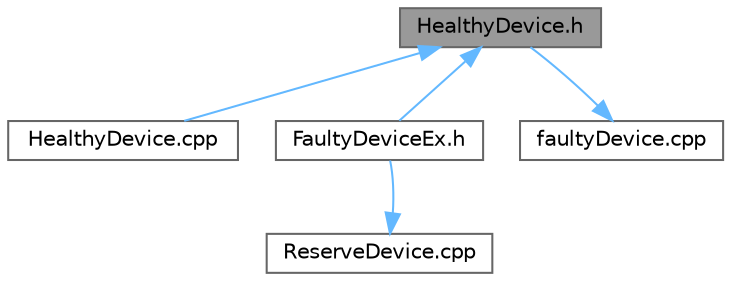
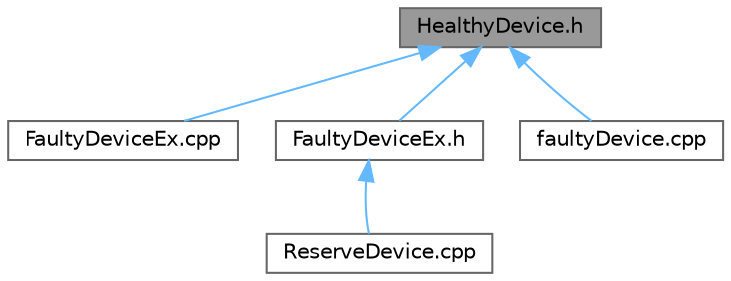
  digraph {
    node [color=grey40 fillcolor=white fontname=Helvetica fontsize=10 shape=box style=filled]
    edge [color=steelblue1 dir=back fontname=Helvetica fontsize=10 labelfontname=Helvetica labelfontsize=10 style=solid]
    n1 [color=gray40 fillcolor=grey60 fontcolor=black height=0.2 label="HealthyDevice.h" width=0.4]
-   n2 [height=0.2 label="HealthyDevice.cpp" width=0.4]
+   n2 [height=0.2 label="FaultyDeviceEx.cpp" width=0.4]
    n3 [height=0.2 label="FaultyDeviceEx.h" width=0.4]
    n4 [height=0.2 label="faultyDevice.cpp" width=0.4]
    n5 [height=0.2 label="ReserveDevice.cpp" width=0.4]
    n1 -> n2
    n1 -> n3
-   n4 -> n1
-   n5 -> n3
+   n1 -> n4
+   n3 -> n5
  }
